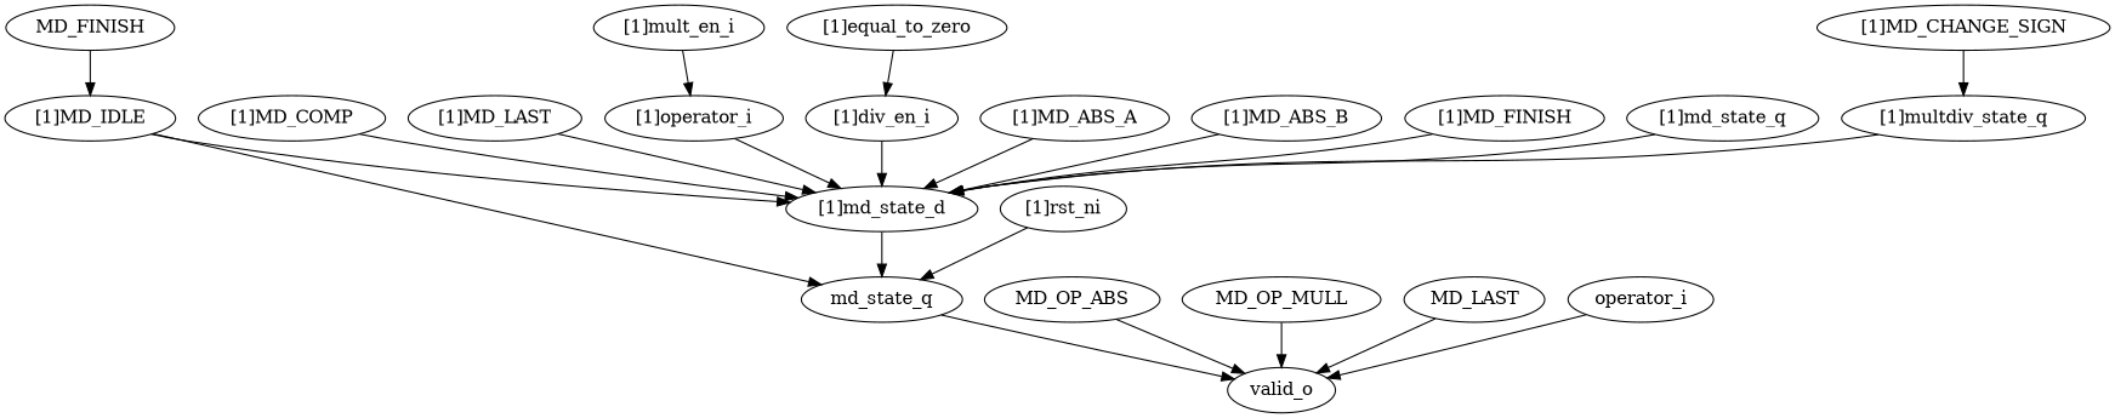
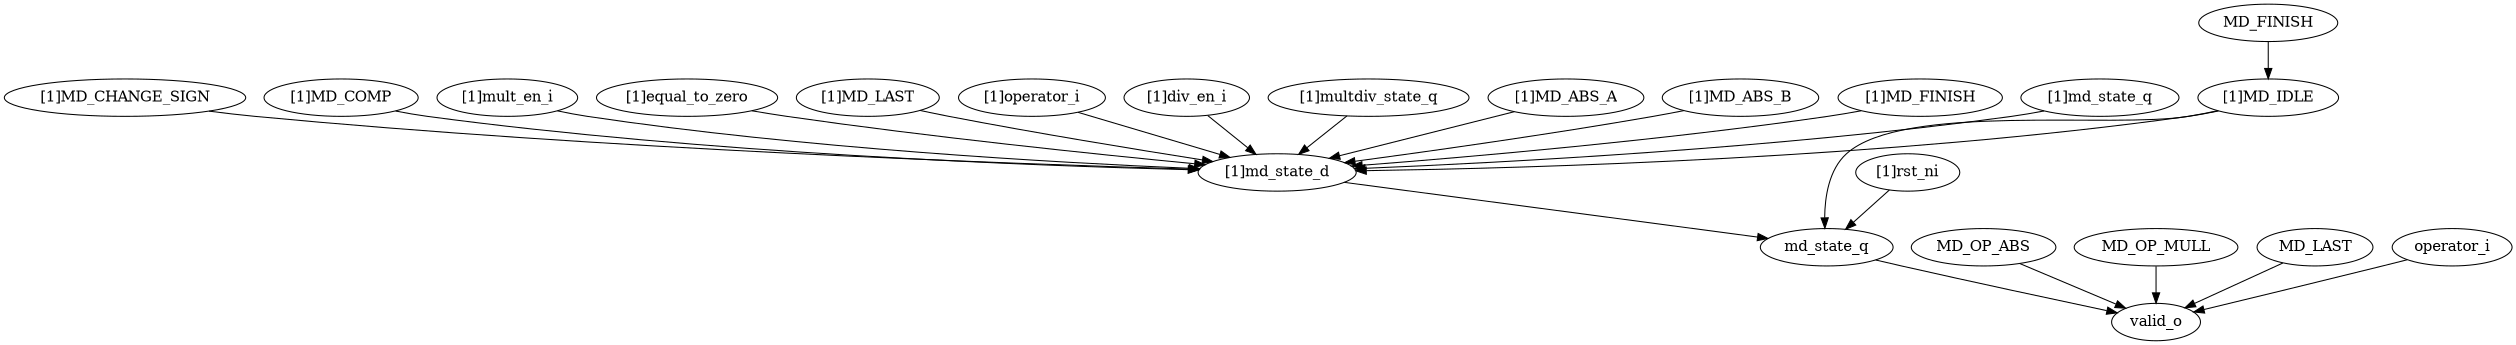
  strict digraph {
    node [complexity=9 importance=0.0352485507106 rank=0.00391650563452]
    "[1]MD_CHANGE_SIGN" [complexity=15 importance=0.2655794617 rank=0.0177052974467]
    "[1]md_state_d" [complexity=11 importance=0.127505756493 rank=0.0115914324084]
    md_state_q [importance=0.067469094187 rank=0.00749656602077]
    valid_o [complexity=0 importance=0.0246806019966 rank=0.0]
    n5 [label=MD_OP_ABS]
    MD_OP_MULL
    "[1]MD_COMP" [complexity=21 importance=0.520590974686 rank=0.0247900464136]
    "[1]mult_en_i" [complexity=13 importance=2.17816580909 rank=0.167551216084]
    "[1]MD_IDLE" [complexity=17 importance=0.393085218193 rank=0.0231226598937]
    "[1]equal_to_zero" [complexity=19 importance=0.2655794617 rank=0.0139778664053]
    "[1]rst_ni" [complexity=10 importance=0.145506137088 rank=0.0145506137088]
    "[1]MD_LAST" [complexity=15 importance=0.138073705207 rank=0.00920491368046]
    "[1]operator_i" [complexity=13 importance=1.03061400066 rank=0.0792780000505]
    MD_LAST
    MD_FINISH
    "[1]div_en_i" [complexity=13 importance=2.17816580909 rank=0.167551216084]
    "[1]multdiv_state_q" [complexity=15 importance=0.149173247901 rank=0.00994488319339]
    "[1]MD_ABS_A" [complexity=19 importance=0.2655794617 rank=0.0139778664053]
    operator_i
    "[1]MD_ABS_B" [complexity=13 importance=0.138073705207 rank=0.0106210542467]
    "[1]MD_FINISH" [complexity=21 importance=0.393085218193 rank=0.0187183437235]
    "[1]md_state_q" [complexity=14 importance=2.33789210906 rank=0.166992293504]
-   "[1]MD_CHANGE_SIGN" -> "[1]multdiv_state_q"
+   "[1]MD_CHANGE_SIGN" -> "[1]md_state_d"
    "[1]md_state_d" -> md_state_q
    md_state_q -> valid_o
    n5 -> valid_o
    MD_OP_MULL -> valid_o
    "[1]MD_COMP" -> "[1]md_state_d"
-   "[1]mult_en_i" -> "[1]operator_i"
+   "[1]mult_en_i" -> "[1]md_state_d"
    "[1]MD_IDLE" -> "[1]md_state_d"
    "[1]MD_IDLE" -> md_state_q
-   "[1]equal_to_zero" -> "[1]div_en_i"
+   "[1]equal_to_zero" -> "[1]md_state_d"
    "[1]rst_ni" -> md_state_q
    "[1]MD_LAST" -> "[1]md_state_d"
    "[1]operator_i" -> "[1]md_state_d"
    MD_LAST -> valid_o
    MD_FINISH -> "[1]MD_IDLE"
    "[1]div_en_i" -> "[1]md_state_d"
    "[1]multdiv_state_q" -> "[1]md_state_d"
    "[1]MD_ABS_A" -> "[1]md_state_d"
    operator_i -> valid_o
    "[1]MD_ABS_B" -> "[1]md_state_d"
    "[1]MD_FINISH" -> "[1]md_state_d"
    "[1]md_state_q" -> "[1]md_state_d"
  }
